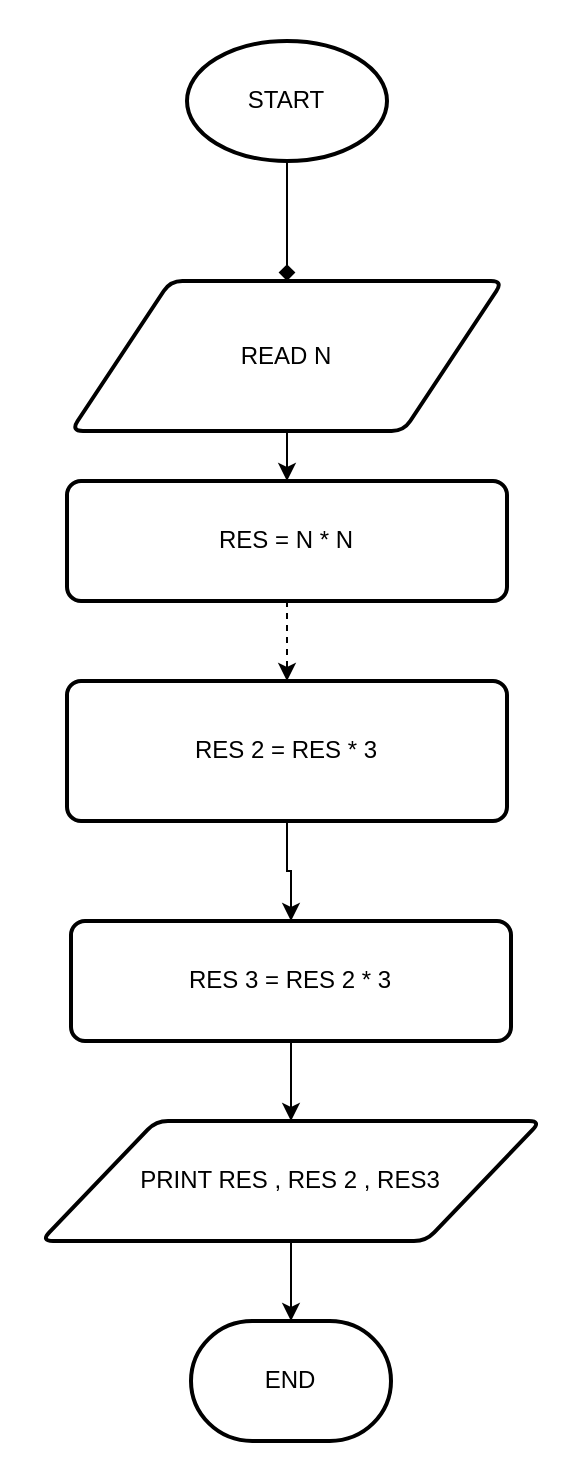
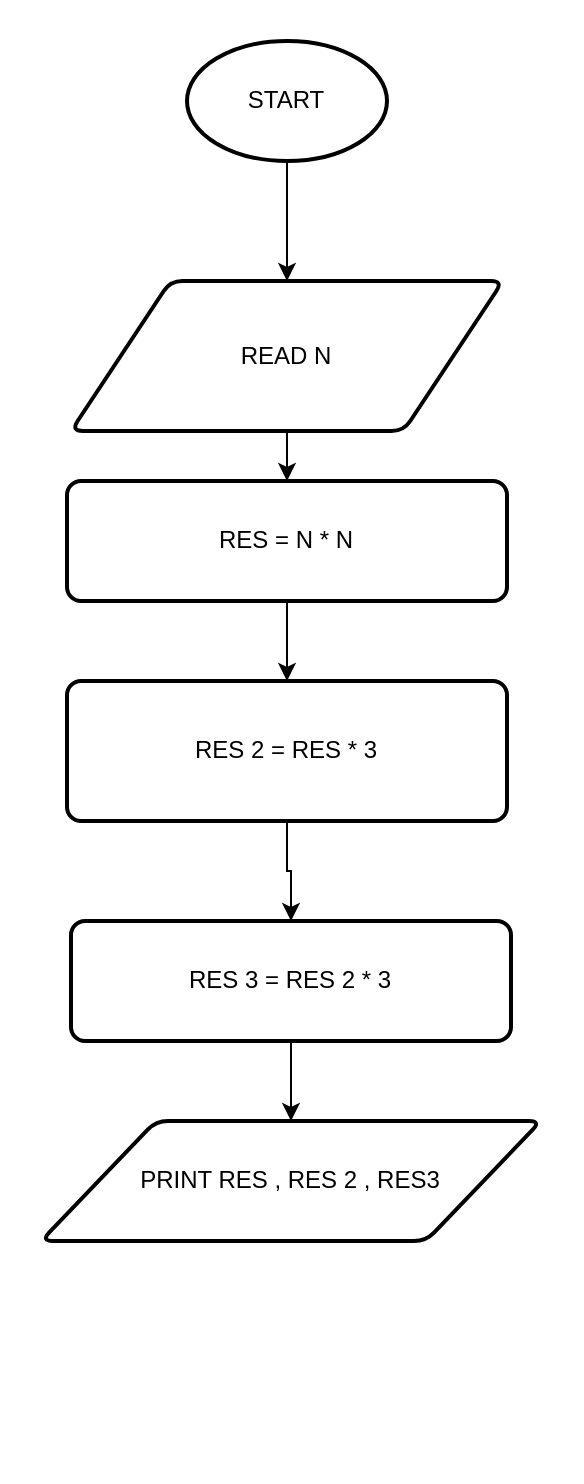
  <mxCell id="0" />
  <mxCell id="1" parent="0" />
- <mxCell id="2" style="edgeStyle=orthogonalEdgeStyle;rounded=0;orthogonalLoop=1;jettySize=auto;html=1;exitX=0.5;exitY=1;exitDx=0;exitDy=0;exitPerimeter=0;endArrow=diamond;" parent="1" source="3" target="5" edge="1"><mxGeometry relative="1" as="geometry" /></mxCell>
+ <mxCell id="2" style="edgeStyle=orthogonalEdgeStyle;rounded=0;orthogonalLoop=1;jettySize=auto;html=1;exitX=0.5;exitY=1;exitDx=0;exitDy=0;exitPerimeter=0;" parent="1" source="3" target="5" edge="1"><mxGeometry relative="1" as="geometry" /></mxCell>
  <mxCell id="3" value="START" style="strokeWidth=2;html=1;shape=mxgraph.flowchart.start_1;whiteSpace=wrap;" parent="1" vertex="1"><mxGeometry x="93" y="20" width="100" height="60" as="geometry" /></mxCell>
  <mxCell id="4" style="edgeStyle=orthogonalEdgeStyle;rounded=0;orthogonalLoop=1;jettySize=auto;html=1;exitX=0.5;exitY=1;exitDx=0;exitDy=0;entryX=0.5;entryY=0;entryDx=0;entryDy=0;" parent="1" source="5" target="7" edge="1"><mxGeometry relative="1" as="geometry" /></mxCell>
  <mxCell id="5" value="READ N" style="shape=parallelogram;html=1;strokeWidth=2;perimeter=parallelogramPerimeter;whiteSpace=wrap;rounded=1;arcSize=12;size=0.23;" parent="1" vertex="1"><mxGeometry x="35" y="140" width="216" height="75" as="geometry" /></mxCell>
- <mxCell id="6" style="edgeStyle=orthogonalEdgeStyle;rounded=0;orthogonalLoop=1;jettySize=auto;html=1;exitX=0.5;exitY=1;exitDx=0;exitDy=0;entryX=0.5;entryY=0;entryDx=0;entryDy=0;dashed=1;" parent="1" source="7" target="9" edge="1"><mxGeometry relative="1" as="geometry" /></mxCell>
+ <mxCell id="6" style="edgeStyle=orthogonalEdgeStyle;rounded=0;orthogonalLoop=1;jettySize=auto;html=1;exitX=0.5;exitY=1;exitDx=0;exitDy=0;entryX=0.5;entryY=0;entryDx=0;entryDy=0;" parent="1" source="7" target="9" edge="1"><mxGeometry relative="1" as="geometry" /></mxCell>
  <mxCell id="7" value="RES = N * N" style="rounded=1;whiteSpace=wrap;html=1;absoluteArcSize=1;arcSize=14;strokeWidth=2;" parent="1" vertex="1"><mxGeometry x="33" y="240" width="220" height="60" as="geometry" /></mxCell>
  <mxCell id="8" style="edgeStyle=orthogonalEdgeStyle;rounded=0;orthogonalLoop=1;jettySize=auto;html=1;exitX=0.5;exitY=1;exitDx=0;exitDy=0;entryX=0.5;entryY=0;entryDx=0;entryDy=0;" parent="1" source="9" target="11" edge="1"><mxGeometry relative="1" as="geometry" /></mxCell>
  <mxCell id="9" value="RES 2 = RES * 3" style="rounded=1;whiteSpace=wrap;html=1;absoluteArcSize=1;arcSize=14;strokeWidth=2;" parent="1" vertex="1"><mxGeometry x="33" y="340" width="220" height="70" as="geometry" /></mxCell>
  <mxCell id="10" style="edgeStyle=orthogonalEdgeStyle;rounded=0;orthogonalLoop=1;jettySize=auto;html=1;exitX=0.5;exitY=1;exitDx=0;exitDy=0;" parent="1" source="11" target="13" edge="1"><mxGeometry relative="1" as="geometry" /></mxCell>
  <mxCell id="11" value="RES 3 = RES 2 * 3" style="rounded=1;whiteSpace=wrap;html=1;absoluteArcSize=1;arcSize=14;strokeWidth=2;" parent="1" vertex="1"><mxGeometry x="35" y="460" width="220" height="60" as="geometry" /></mxCell>
- <mxCell id="12" style="edgeStyle=orthogonalEdgeStyle;rounded=0;orthogonalLoop=1;jettySize=auto;html=1;exitX=0.5;exitY=1;exitDx=0;exitDy=0;" parent="1" source="13" target="14" edge="1"><mxGeometry relative="1" as="geometry" /></mxCell>
  <mxCell id="13" value="PRINT RES , RES 2 , RES3" style="shape=parallelogram;html=1;strokeWidth=2;perimeter=parallelogramPerimeter;whiteSpace=wrap;rounded=1;arcSize=12;size=0.23;" parent="1" vertex="1"><mxGeometry x="20" y="560" width="250" height="60" as="geometry" /></mxCell>
- <mxCell id="14" value="END" style="strokeWidth=2;html=1;shape=mxgraph.flowchart.terminator;whiteSpace=wrap;" parent="1" vertex="1"><mxGeometry x="95" y="660" width="100" height="60" as="geometry" /></mxCell>
